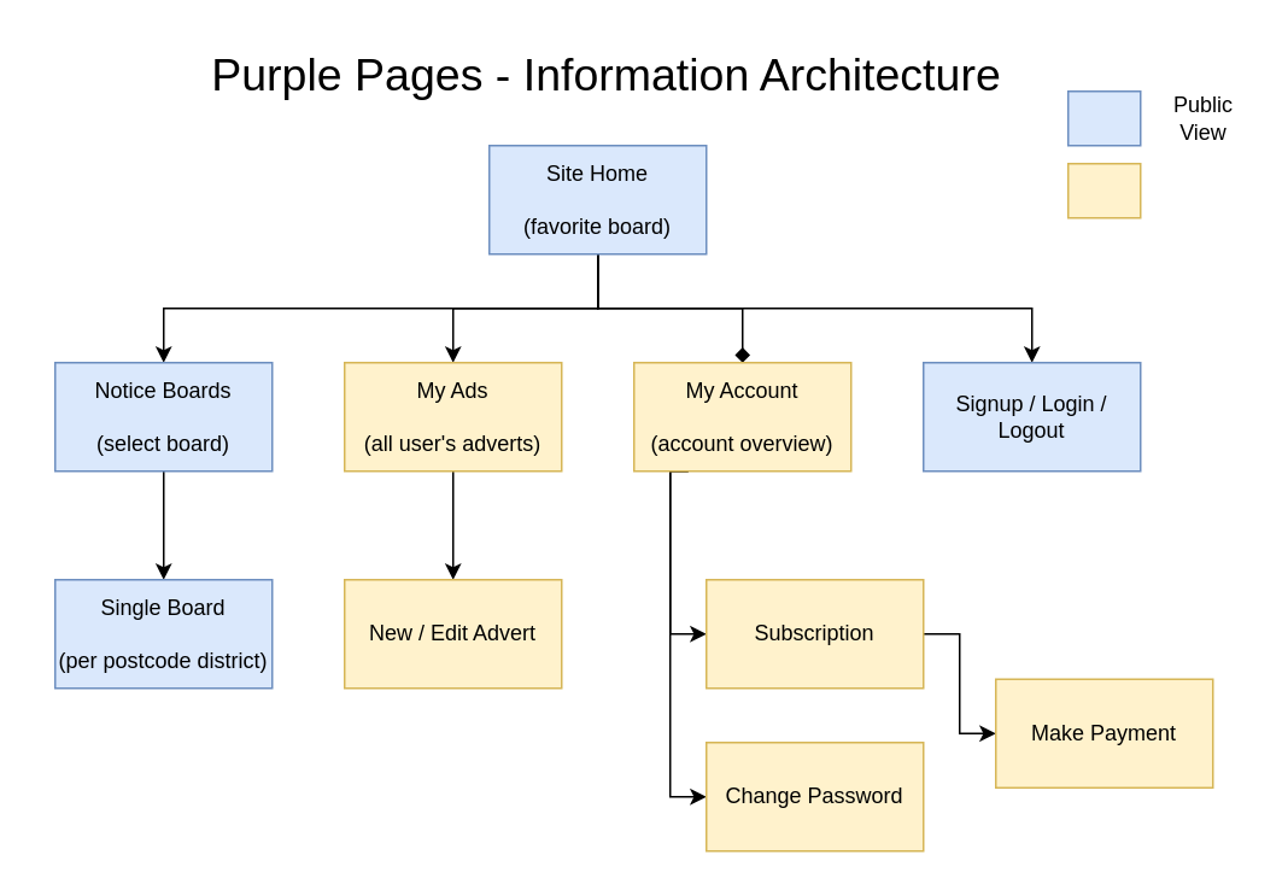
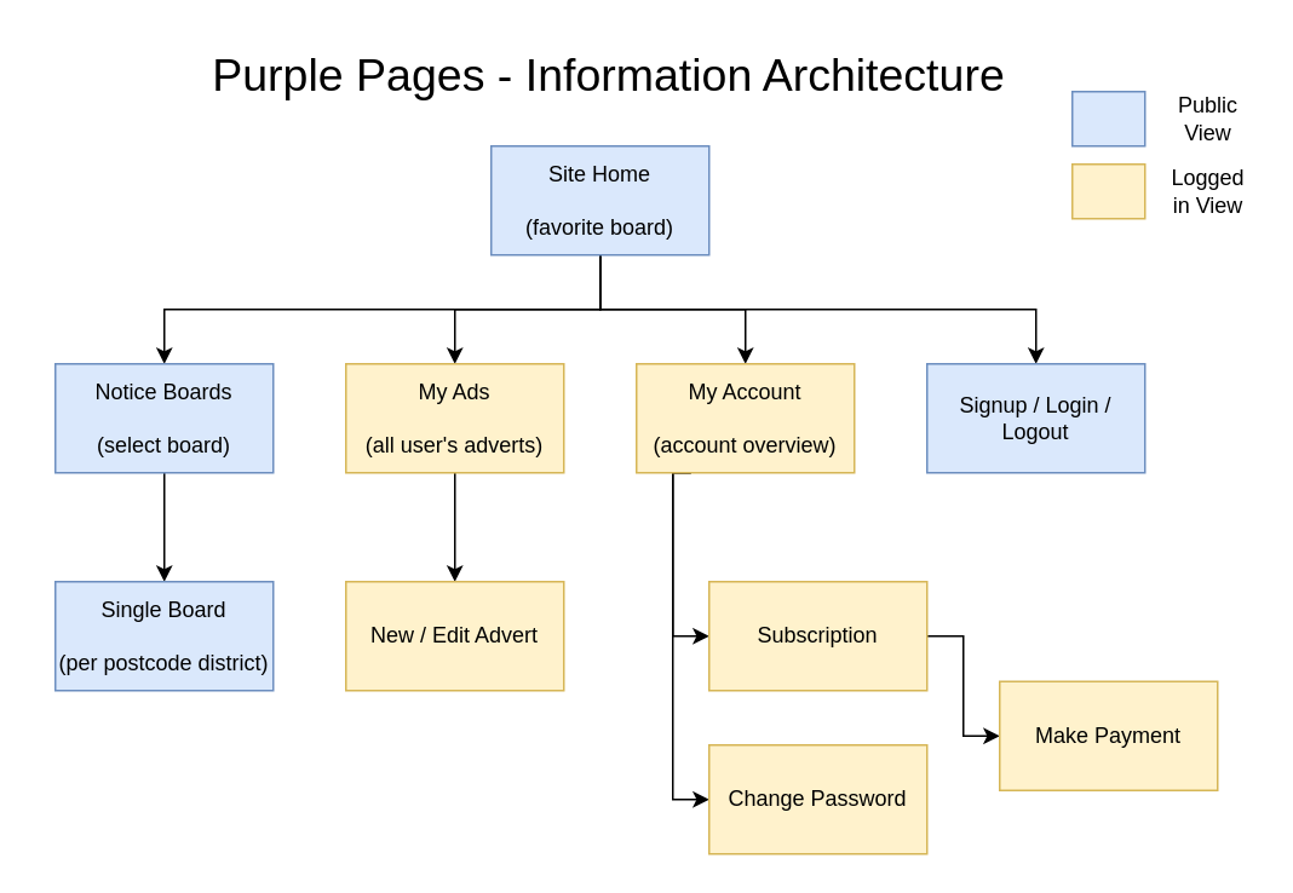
  <mxCell id="0" />
  <mxCell id="1" parent="0" />
  <mxCell id="2" style="edgeStyle=orthogonalEdgeStyle;rounded=0;orthogonalLoop=1;jettySize=auto;html=1;exitX=0.5;exitY=1;exitDx=0;exitDy=0;entryX=0.5;entryY=0;entryDx=0;entryDy=0;" edge="1" parent="1" source="6" target="11"><mxGeometry relative="1" as="geometry" /></mxCell>
- <mxCell id="3" style="edgeStyle=orthogonalEdgeStyle;rounded=0;orthogonalLoop=1;jettySize=auto;html=1;exitX=0.5;exitY=1;exitDx=0;exitDy=0;entryX=0.5;entryY=0;entryDx=0;entryDy=0;endArrow=diamond;" edge="1" parent="1" source="6" target="14"><mxGeometry relative="1" as="geometry" /></mxCell>
+ <mxCell id="3" style="edgeStyle=orthogonalEdgeStyle;rounded=0;orthogonalLoop=1;jettySize=auto;html=1;exitX=0.5;exitY=1;exitDx=0;exitDy=0;entryX=0.5;entryY=0;entryDx=0;entryDy=0;" edge="1" parent="1" source="6" target="14"><mxGeometry relative="1" as="geometry" /></mxCell>
  <mxCell id="4" style="edgeStyle=orthogonalEdgeStyle;rounded=0;orthogonalLoop=1;jettySize=auto;html=1;exitX=0.5;exitY=1;exitDx=0;exitDy=0;entryX=0.5;entryY=0;entryDx=0;entryDy=0;" edge="1" parent="1" source="6" target="15"><mxGeometry relative="1" as="geometry" /></mxCell>
  <mxCell id="5" style="edgeStyle=orthogonalEdgeStyle;rounded=0;orthogonalLoop=1;jettySize=auto;html=1;exitX=0.5;exitY=1;exitDx=0;exitDy=0;entryX=0.5;entryY=0;entryDx=0;entryDy=0;" edge="1" parent="1" source="6" target="9"><mxGeometry relative="1" as="geometry" /></mxCell>
  <mxCell id="6" value="Site Home&lt;br&gt;&lt;br&gt;(favorite board)" style="rounded=0;whiteSpace=wrap;html=1;fillColor=#dae8fc;strokeColor=#6c8ebf;" vertex="1" parent="1"><mxGeometry x="270" y="80" width="120" height="60" as="geometry" /></mxCell>
  <mxCell id="7" value="Purple Pages - Information Architecture" style="text;html=1;strokeColor=none;fillColor=none;align=center;verticalAlign=middle;whiteSpace=wrap;rounded=0;fontSize=25;" vertex="1" parent="1"><mxGeometry x="20" y="20" width="630" height="40" as="geometry" /></mxCell>
  <mxCell id="8" style="edgeStyle=orthogonalEdgeStyle;rounded=0;orthogonalLoop=1;jettySize=auto;html=1;exitX=0.5;exitY=1;exitDx=0;exitDy=0;entryX=0.5;entryY=0;entryDx=0;entryDy=0;" edge="1" parent="1" source="9" target="20"><mxGeometry relative="1" as="geometry" /></mxCell>
  <mxCell id="9" value="Notice Boards&lt;br&gt;&lt;br&gt;(select board)" style="rounded=0;whiteSpace=wrap;html=1;fillColor=#dae8fc;strokeColor=#6c8ebf;" vertex="1" parent="1"><mxGeometry x="30" y="200" width="120" height="60" as="geometry" /></mxCell>
  <mxCell id="10" style="edgeStyle=orthogonalEdgeStyle;rounded=0;orthogonalLoop=1;jettySize=auto;html=1;exitX=0.5;exitY=1;exitDx=0;exitDy=0;entryX=0.5;entryY=0;entryDx=0;entryDy=0;" edge="1" parent="1" source="11" target="21"><mxGeometry relative="1" as="geometry" /></mxCell>
  <mxCell id="11" value="My Ads&lt;br&gt;&lt;br&gt;(all user's adverts)" style="rounded=0;whiteSpace=wrap;html=1;fillColor=#fff2cc;strokeColor=#d6b656;" vertex="1" parent="1"><mxGeometry x="190" y="200" width="120" height="60" as="geometry" /></mxCell>
  <mxCell id="12" style="edgeStyle=orthogonalEdgeStyle;rounded=0;orthogonalLoop=1;jettySize=auto;html=1;exitX=0.25;exitY=1;exitDx=0;exitDy=0;entryX=0;entryY=0.5;entryDx=0;entryDy=0;" edge="1" parent="1" source="14" target="23"><mxGeometry relative="1" as="geometry"><Array as="points"><mxPoint x="370" y="260" /><mxPoint x="370" y="350" /></Array></mxGeometry></mxCell>
  <mxCell id="13" style="edgeStyle=orthogonalEdgeStyle;rounded=0;orthogonalLoop=1;jettySize=auto;html=1;exitX=0.25;exitY=1;exitDx=0;exitDy=0;entryX=0;entryY=0.5;entryDx=0;entryDy=0;" edge="1" parent="1" source="14" target="24"><mxGeometry relative="1" as="geometry"><Array as="points"><mxPoint x="370" y="260" /><mxPoint x="370" y="440" /></Array></mxGeometry></mxCell>
  <mxCell id="14" value="My Account&lt;br&gt;&lt;br&gt;(account overview)" style="rounded=0;whiteSpace=wrap;html=1;fillColor=#fff2cc;strokeColor=#d6b656;" vertex="1" parent="1"><mxGeometry x="350" y="200" width="120" height="60" as="geometry" /></mxCell>
  <mxCell id="15" value="Signup / Login / Logout" style="rounded=0;whiteSpace=wrap;html=1;fillColor=#dae8fc;strokeColor=#6c8ebf;" vertex="1" parent="1"><mxGeometry x="510" y="200" width="120" height="60" as="geometry" /></mxCell>
  <mxCell id="16" value="" style="rounded=0;whiteSpace=wrap;html=1;fillColor=#dae8fc;strokeColor=#6c8ebf;" vertex="1" parent="1"><mxGeometry x="590" y="50" width="40" height="30" as="geometry" /></mxCell>
  <mxCell id="17" value="Public View" style="text;html=1;strokeColor=none;fillColor=none;align=center;verticalAlign=middle;whiteSpace=wrap;rounded=0;" vertex="1" parent="1"><mxGeometry x="640" y="50" width="50" height="30" as="geometry" /></mxCell>
  <mxCell id="18" value="" style="rounded=0;whiteSpace=wrap;html=1;fillColor=#fff2cc;strokeColor=#d6b656;" vertex="1" parent="1"><mxGeometry x="590" y="90" width="40" height="30" as="geometry" /></mxCell>
+ <mxCell id="19" value="Logged in View" style="text;html=1;strokeColor=none;fillColor=none;align=center;verticalAlign=middle;whiteSpace=wrap;rounded=0;" vertex="1" parent="1"><mxGeometry x="640" y="90" width="50" height="30" as="geometry" /></mxCell>
  <mxCell id="20" value="Single Board&lt;br&gt;&lt;br&gt;(per postcode district)" style="rounded=0;whiteSpace=wrap;html=1;fillColor=#dae8fc;strokeColor=#6c8ebf;" vertex="1" parent="1"><mxGeometry x="30" y="320" width="120" height="60" as="geometry" /></mxCell>
  <mxCell id="21" value="New / Edit Advert" style="rounded=0;whiteSpace=wrap;html=1;fillColor=#fff2cc;strokeColor=#d6b656;" vertex="1" parent="1"><mxGeometry x="190" y="320" width="120" height="60" as="geometry" /></mxCell>
  <mxCell id="22" style="edgeStyle=orthogonalEdgeStyle;rounded=0;orthogonalLoop=1;jettySize=auto;html=1;exitX=1;exitY=0.5;exitDx=0;exitDy=0;entryX=0;entryY=0.5;entryDx=0;entryDy=0;" edge="1" parent="1" source="23" target="25"><mxGeometry relative="1" as="geometry" /></mxCell>
  <mxCell id="23" value="Subscription" style="rounded=0;whiteSpace=wrap;html=1;fillColor=#fff2cc;strokeColor=#d6b656;" vertex="1" parent="1"><mxGeometry x="390" y="320" width="120" height="60" as="geometry" /></mxCell>
  <mxCell id="24" value="Change Password" style="rounded=0;whiteSpace=wrap;html=1;fillColor=#fff2cc;strokeColor=#d6b656;" vertex="1" parent="1"><mxGeometry x="390" y="410" width="120" height="60" as="geometry" /></mxCell>
  <mxCell id="25" value="Make Payment" style="rounded=0;whiteSpace=wrap;html=1;fillColor=#fff2cc;strokeColor=#d6b656;" vertex="1" parent="1"><mxGeometry x="550" y="375" width="120" height="60" as="geometry" /></mxCell>
